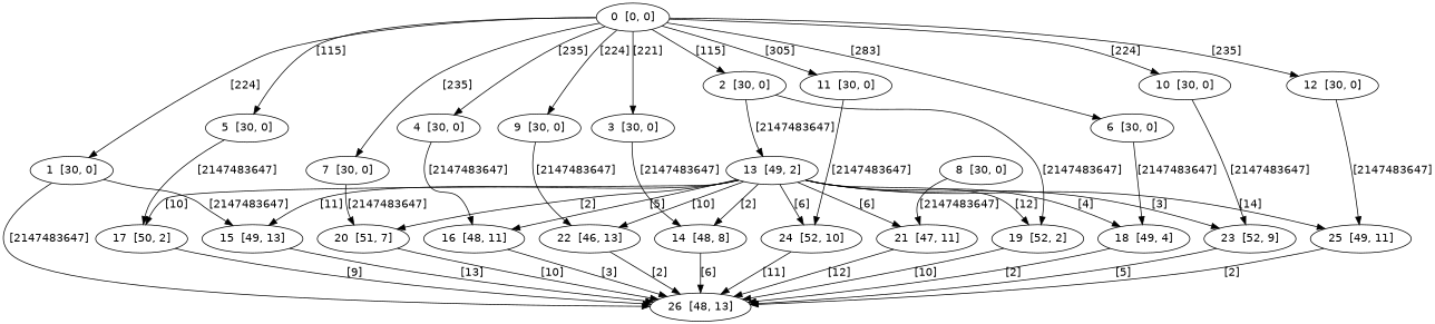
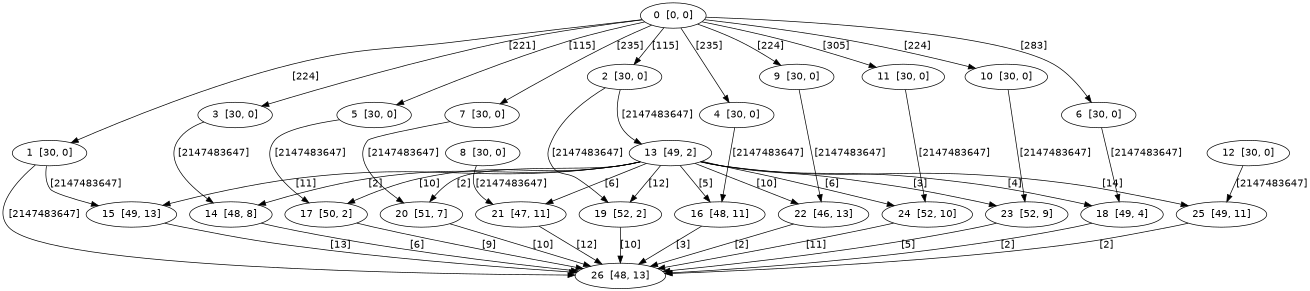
  digraph {
    fontname="DejaVu Sans"
    node [fontname="DejaVu Sans"]
    edge [fontname="DejaVu Sans"]
    n1 [label="0  [0, 0]"]
    n2 [label="1  [30, 0]"]
    n3 [label="2  [30, 0]"]
    n4 [label="3  [30, 0]"]
    n5 [label="4  [30, 0]"]
    n6 [label="5  [30, 0]"]
    n7 [label="6  [30, 0]"]
    n8 [label="7  [30, 0]"]
    n9 [label="9  [30, 0]"]
    n10 [label="10  [30, 0]"]
    n11 [label="11  [30, 0]"]
    n12 [label="12  [30, 0]"]
    n13 [label="15  [49, 13]"]
    n14 [label="26  [48, 13]"]
    n15 [label="13  [49, 2]"]
    n16 [label="19  [52, 2]"]
    n17 [label="14  [48, 8]"]
    n18 [label="16  [48, 11]"]
    n19 [label="17  [50, 2]"]
    n20 [label="18  [49, 4]"]
    n21 [label="20  [51, 7]"]
    n22 [label="8  [30, 0]"]
    n23 [label="21  [47, 11]"]
    n24 [label="22  [46, 13]"]
    n25 [label="23  [52, 9]"]
    n26 [label="24  [52, 10]"]
    n27 [label="25  [49, 11]"]
    n1 -> n2 [label="[224]"]
    n1 -> n3 [label="[115]"]
    n1 -> n4 [label="[221]"]
    n1 -> n5 [label="[235]"]
    n1 -> n6 [label="[115]"]
    n1 -> n7 [label="[283]"]
    n1 -> n8 [label="[235]"]
    n1 -> n9 [label="[224]"]
    n1 -> n10 [label="[224]"]
    n1 -> n11 [label="[305]"]
-   n1 -> n12 [label="[235]"]
    n2 -> n13 [label="[2147483647]"]
    n2 -> n14 [label="[2147483647]"]
    n3 -> n15 [label="[2147483647]"]
    n3 -> n16 [label="[2147483647]"]
    n4 -> n17 [label="[2147483647]"]
    n5 -> n18 [label="[2147483647]"]
    n6 -> n19 [label="[2147483647]"]
    n7 -> n20 [label="[2147483647]"]
    n8 -> n21 [label="[2147483647]"]
    n9 -> n24 [label="[2147483647]"]
    n10 -> n25 [label="[2147483647]"]
    n11 -> n26 [label="[2147483647]"]
    n12 -> n27 [label="[2147483647]"]
    n13 -> n14 [label="[13]"]
    n15 -> n13 [label="[11]"]
    n15 -> n16 [label="[12]"]
    n15 -> n17 [label="[2]"]
    n15 -> n18 [label="[5]"]
    n15 -> n19 [label="[10]"]
    n15 -> n20 [label="[4]"]
    n15 -> n21 [label="[2]"]
    n15 -> n23 [label="[6]"]
    n15 -> n24 [label="[10]"]
    n15 -> n25 [label="[3]"]
    n15 -> n26 [label="[6]"]
    n15 -> n27 [label="[14]"]
    n16 -> n14 [label="[10]"]
    n17 -> n14 [label="[6]"]
    n18 -> n14 [label="[3]"]
    n19 -> n14 [label="[9]"]
    n20 -> n14 [label="[2]"]
    n21 -> n14 [label="[10]"]
    n22 -> n23 [label="[2147483647]"]
    n23 -> n14 [label="[12]"]
    n24 -> n14 [label="[2]"]
    n25 -> n14 [label="[5]"]
    n26 -> n14 [label="[11]"]
    n27 -> n14 [label="[2]"]
  }
